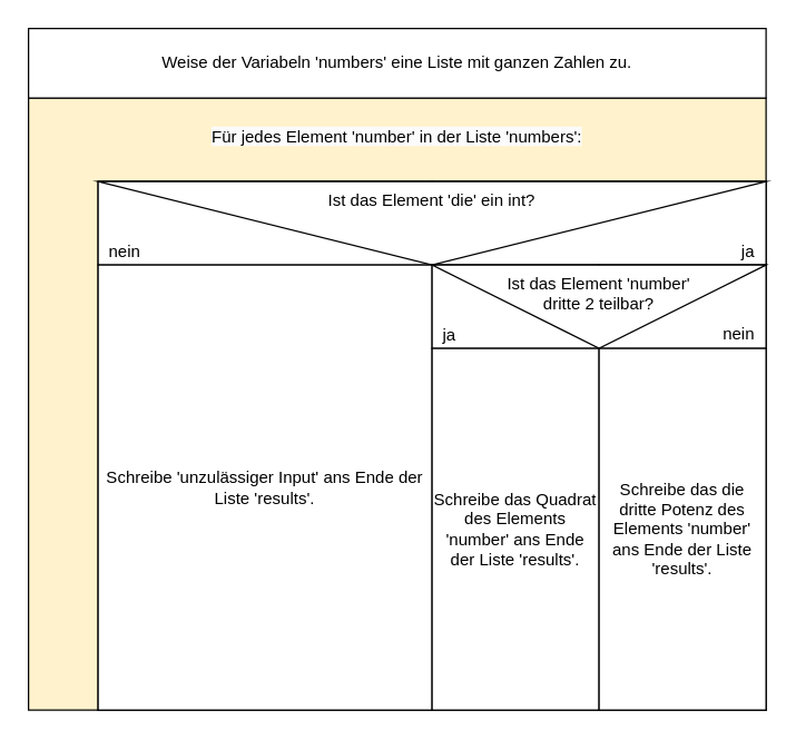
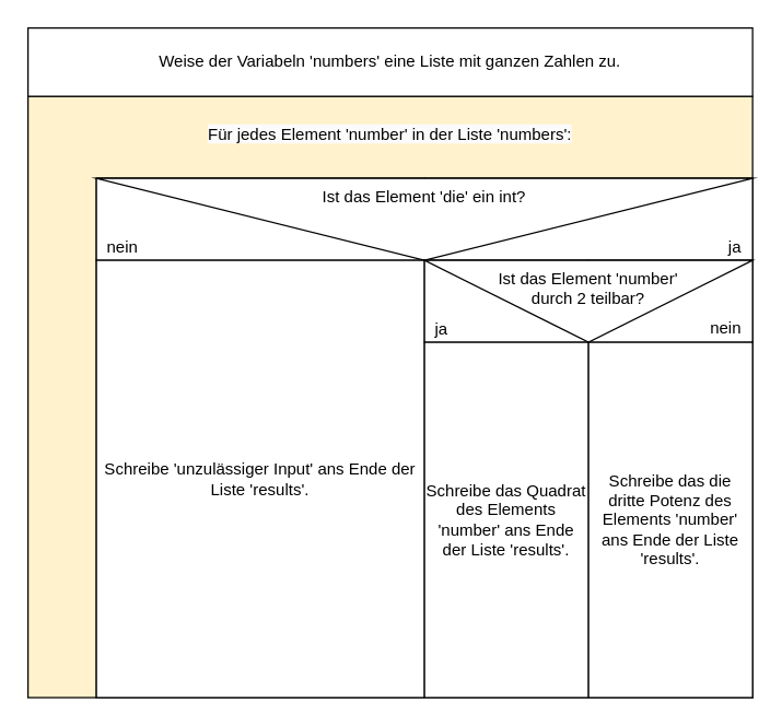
  <mxCell id="0" />
  <mxCell id="1" parent="0" />
  <mxCell id="2" value="&#10;&lt;span style=&quot;color: rgb(0, 0, 0); font-family: Helvetica; font-size: 12px; font-style: normal; font-variant-ligatures: normal; font-variant-caps: normal; font-weight: 400; letter-spacing: normal; orphans: 2; text-align: center; text-indent: 0px; text-transform: none; widows: 2; word-spacing: 0px; -webkit-text-stroke-width: 0px; background-color: rgb(251, 251, 251); text-decoration-thickness: initial; text-decoration-style: initial; text-decoration-color: initial; float: none; display: inline !important;&quot;&gt;Für jedes Element 'number' in der Liste 'numbers':&lt;/span&gt;&#10;&#10;" style="rounded=0;whiteSpace=wrap;html=1;verticalAlign=top;fillColor=#fff2cc;" vertex="1" parent="1"><mxGeometry x="20" y="70" width="530" height="440" as="geometry" /></mxCell>
  <mxCell id="3" value="" style="rounded=0;whiteSpace=wrap;html=1;" vertex="1" parent="1"><mxGeometry x="70" y="130" width="480" height="380" as="geometry" /></mxCell>
  <mxCell id="4" value="nein" style="html=1;dashed=0;whiteSpace=wrap;verticalAlign=bottom;align=left;spacingLeft=6;" vertex="1" parent="1"><mxGeometry x="70" y="130" width="240" height="60" as="geometry" /></mxCell>
  <mxCell id="5" value="ja" style="html=1;dashed=0;whiteSpace=wrap;align=right;verticalAlign=bottom;spacingRight=6;" vertex="1" parent="1"><mxGeometry x="310" y="130" width="240" height="60" as="geometry" /></mxCell>
  <mxCell id="6" value="Ist das Element 'die' ein int?" style="triangle;whiteSpace=wrap;html=1;dashed=0;direction=south;verticalAlign=top;" vertex="1" parent="1"><mxGeometry x="70" y="130" width="480" height="60" as="geometry" /></mxCell>
  <mxCell id="7" value="Schreibe 'unzulässiger Input' ans Ende der Liste 'results'." style="html=1;dashed=0;whiteSpace=wrap;" vertex="1" parent="1"><mxGeometry x="70" y="190" width="240" height="320" as="geometry" /></mxCell>
  <mxCell id="8" value="ja" style="html=1;dashed=0;whiteSpace=wrap;verticalAlign=bottom;align=left;spacingLeft=6;" vertex="1" parent="1"><mxGeometry x="310" y="190" width="120" height="60" as="geometry" /></mxCell>
  <mxCell id="9" value="nein" style="html=1;dashed=0;whiteSpace=wrap;verticalAlign=bottom;spacingBottom=1;align=right;spacingRight=6;" vertex="1" parent="1"><mxGeometry x="430" y="190" width="120" height="60" as="geometry" /></mxCell>
- <mxCell id="10" value="Ist das Element 'number'&lt;br&gt;dritte 2 teilbar?" style="triangle;whiteSpace=wrap;html=1;dashed=0;direction=south;verticalAlign=top;" vertex="1" parent="1"><mxGeometry x="310" y="190" width="240" height="60" as="geometry" /></mxCell>
+ <mxCell id="10" value="Ist das Element 'number'&lt;br&gt;durch 2 teilbar?" style="triangle;whiteSpace=wrap;html=1;dashed=0;direction=south;verticalAlign=top;" vertex="1" parent="1"><mxGeometry x="310" y="190" width="240" height="60" as="geometry" /></mxCell>
  <mxCell id="11" value="Schreibe das Quadrat des Elements 'number' ans Ende der Liste 'results'." style="html=1;dashed=0;whiteSpace=wrap;" vertex="1" parent="1"><mxGeometry x="310" y="250" width="120" height="260" as="geometry" /></mxCell>
  <mxCell id="12" value="Schreibe das die dritte Potenz des Elements 'number' ans Ende der Liste 'results'." style="html=1;dashed=0;whiteSpace=wrap;" vertex="1" parent="1"><mxGeometry x="430" y="250" width="120" height="260" as="geometry" /></mxCell>
  <mxCell id="13" value="Weise der Variabeln 'numbers' eine Liste mit ganzen Zahlen zu." style="html=1;dashed=0;whiteSpace=wrap;" vertex="1" parent="1"><mxGeometry x="20" y="20" width="530" height="50" as="geometry" /></mxCell>
